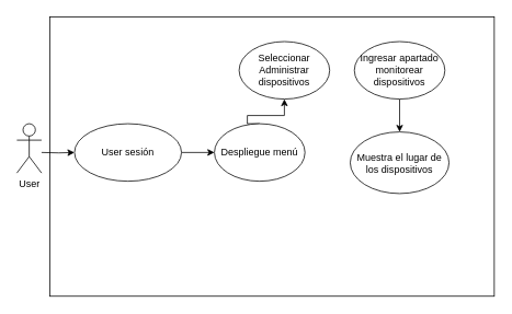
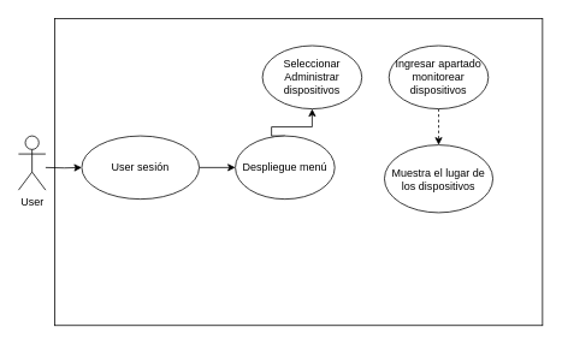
  <mxCell id="0" />
  <mxCell id="1" parent="0" />
  <mxCell id="2" value="4)Recuperación de usuario y contraseña" style="text;whiteSpace=wrap;" vertex="1" parent="1"><mxGeometry x="199" y="120" width="250" height="40" as="geometry" /></mxCell>
  <mxCell id="3" value="" style="rounded=0;whiteSpace=wrap;html=1;align=left;" vertex="1" parent="1"><mxGeometry x="60" y="20" width="540" height="340" as="geometry" /></mxCell>
  <mxCell id="4" value="" style="edgeStyle=orthogonalEdgeStyle;rounded=0;orthogonalLoop=1;jettySize=auto;html=1;" edge="1" parent="1" target="7"><mxGeometry relative="1" as="geometry"><mxPoint x="100" y="180" as="targetPoint" /><mxPoint x="50" y="185" as="sourcePoint" /></mxGeometry></mxCell>
  <mxCell id="5" value="User" style="shape=umlActor;verticalLabelPosition=bottom;verticalAlign=top;html=1;outlineConnect=0;" vertex="1" parent="1"><mxGeometry x="20" y="150" width="30" height="60" as="geometry" /></mxCell>
  <mxCell id="6" value="" style="edgeStyle=orthogonalEdgeStyle;rounded=0;orthogonalLoop=1;jettySize=auto;html=1;" edge="1" parent="1" source="7" target="9"><mxGeometry relative="1" as="geometry" /></mxCell>
  <mxCell id="7" value="User sesión" style="ellipse;whiteSpace=wrap;html=1;" vertex="1" parent="1"><mxGeometry x="90" y="150" width="130" height="70" as="geometry" /></mxCell>
  <mxCell id="8" style="edgeStyle=orthogonalEdgeStyle;rounded=0;orthogonalLoop=1;jettySize=auto;html=1;exitX=0.5;exitY=0;exitDx=0;exitDy=0;entryX=0.5;entryY=1;entryDx=0;entryDy=0;" edge="1" parent="1" source="9" target="10"><mxGeometry relative="1" as="geometry"><Array as="points"><mxPoint x="300" y="150" /><mxPoint x="300" y="140" /><mxPoint x="345" y="140" /></Array></mxGeometry></mxCell>
  <mxCell id="9" value="Despliegue menú" style="ellipse;whiteSpace=wrap;html=1;" vertex="1" parent="1"><mxGeometry x="260" y="150" width="110" height="70" as="geometry" /></mxCell>
  <mxCell id="10" value="Seleccionar Administrar dispositivos" style="ellipse;whiteSpace=wrap;html=1;" vertex="1" parent="1"><mxGeometry x="290" y="50" width="110" height="70" as="geometry" /></mxCell>
  <mxCell id="11" value="Muestra el lugar de los dispositivos" style="ellipse;whiteSpace=wrap;html=1;" vertex="1" parent="1"><mxGeometry x="425" y="160" width="120" height="75" as="geometry" /></mxCell>
- <mxCell id="12" style="edgeStyle=orthogonalEdgeStyle;rounded=0;orthogonalLoop=1;jettySize=auto;html=1;entryX=0.5;entryY=0;entryDx=0;entryDy=0;" edge="1" parent="1" source="13" target="11"><mxGeometry relative="1" as="geometry" /></mxCell>
+ <mxCell id="12" style="edgeStyle=orthogonalEdgeStyle;rounded=0;orthogonalLoop=1;jettySize=auto;html=1;entryX=0.5;entryY=0;entryDx=0;entryDy=0;dashed=1;" edge="1" parent="1" source="13" target="11"><mxGeometry relative="1" as="geometry" /></mxCell>
  <mxCell id="13" value="Ingresar apartado monitorear dispositivos" style="ellipse;whiteSpace=wrap;html=1;" vertex="1" parent="1"><mxGeometry x="430" y="50" width="110" height="70" as="geometry" /></mxCell>
